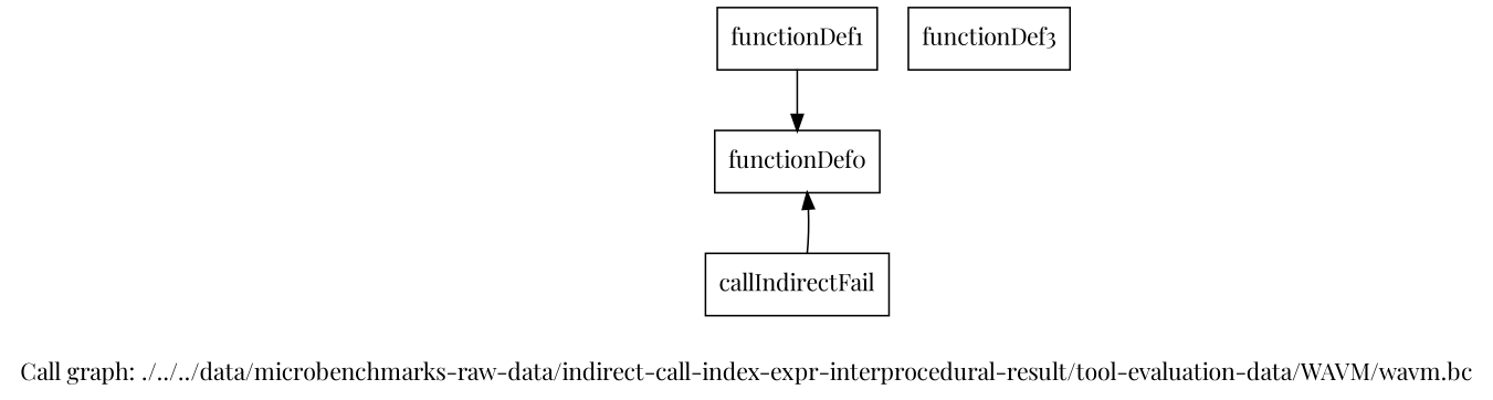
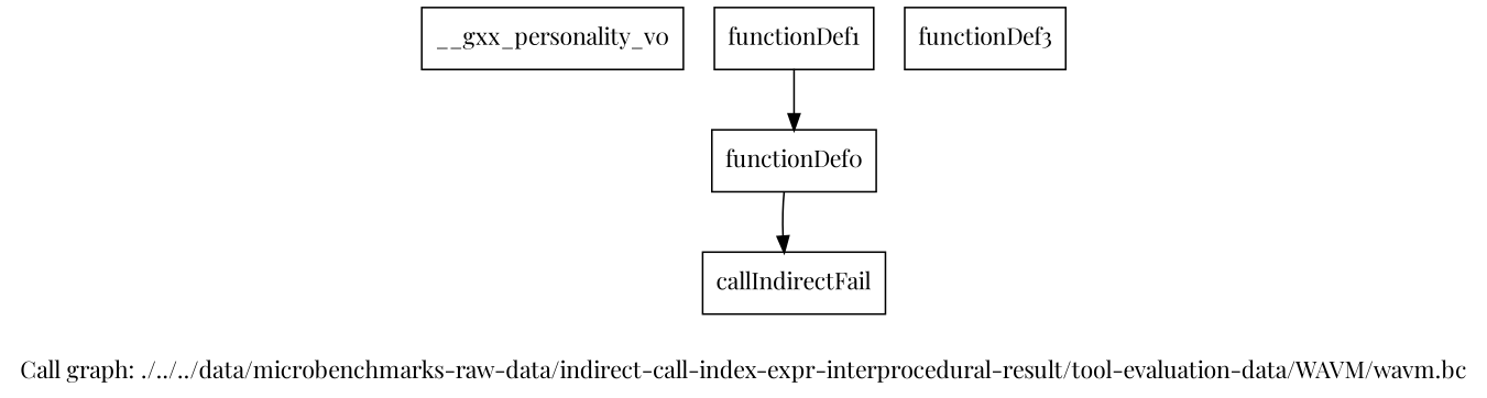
  digraph {
    fontname="Playfair Display"
    label="Call graph: ./../../data/microbenchmarks-raw-data/indirect-call-index-expr-interprocedural-result/tool-evaluation-data/WAVM/wavm.bc"
    node [fontname="Playfair Display" shape=record]
    edge [fontname="Playfair Display"]
+   n1 [label="{__gxx_personality_v0}"]
    n2 [label="{functionDef0}"]
    n3 [label="{callIndirectFail}"]
    n4 [label="{functionDef1}"]
    n5 [label="{functionDef3}"]
-   n3 -> n2
+   n2 -> n3
    n4 -> n2
  }
